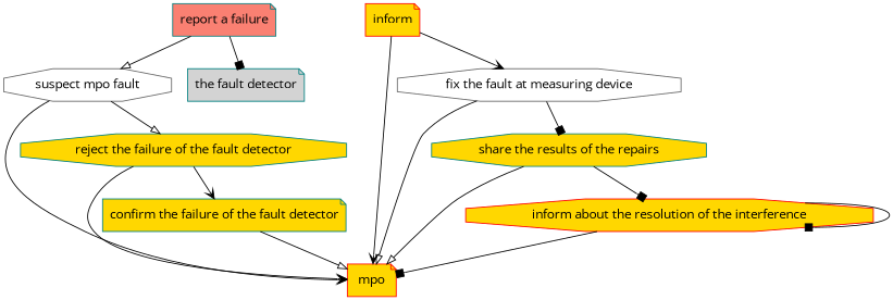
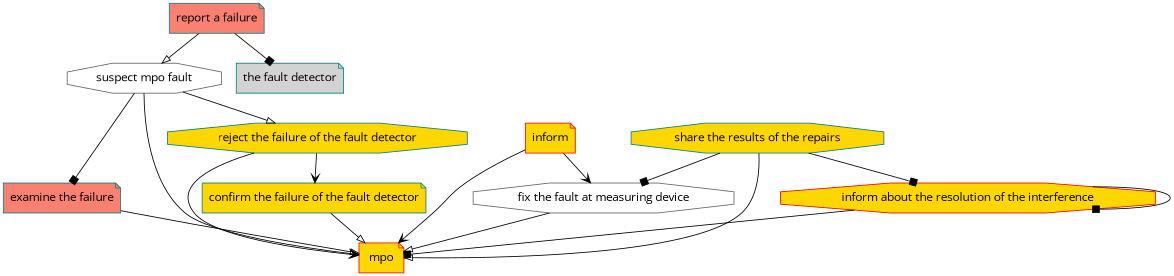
  digraph {
    fontname="Open Sans"
    node [color=teal fillcolor=gold fontname="Open Sans" shape=note style=filled]
    edge [arrowhead=onormal attrs="{'type': 'actor performer', 'label': 'actor performer'}" fontname="Open Sans"]
    "report a failure" [attrs="{'type': 'Activity', 'label': 'report a failure'}" fillcolor=salmon]
    "suspect mpo fault" [attrs="{'type': 'Activity', 'label': 'suspect mpo fault'}" color=gray40 fillcolor=white shape=octagon]
    "the fault detector" [attrs="{'type': 'Actor', 'label': 'the fault detector'}" fillcolor=lightgrey]
+   "examine the failure" [attrs="{'type': 'Activity', 'label': 'examine the failure'}" fillcolor=salmon]
    mpo [attrs="{'type': 'Actor', 'label': 'mpo'}" color=red]
    "reject the failure of the fault detector" [attrs="{'type': 'Activity', 'label': 'reject the failure of the fault detector'}" shape=octagon]
    "confirm the failure of the fault detector" [attrs="{'type': 'Activity', 'label': 'confirm the failure of the fault detector'}"]
    inform [attrs="{'type': 'Activity', 'label': 'inform'}" color=red]
    "fix the fault at measuring device" [attrs="{'type': 'Activity', 'label': 'fix the fault at measuring device'}" color=gray40 fillcolor=white shape=octagon]
    "share the results of the repairs" [attrs="{'type': 'Activity', 'label': 'share the results of the repairs'}" shape=octagon]
    "inform about the resolution of the interference" [attrs="{'type': 'Activity', 'label': 'inform about the resolution of the interference'}" color=red shape=octagon]
    "report a failure" -> "suspect mpo fault" [attrs="{'type': 'flow', 'label': 'flow'}"]
    "report a failure" -> "the fault detector" [arrowhead=box]
+   "suspect mpo fault" -> "examine the failure" [arrowhead=box attrs="{'type': 'flow', 'label': 'flow'}"]
    "suspect mpo fault" -> mpo [arrowhead=vee]
    "suspect mpo fault" -> "reject the failure of the fault detector" [attrs="{'type': 'flow', 'label': 'flow'}"]
+   "examine the failure" -> mpo
    "reject the failure of the fault detector" -> mpo [arrowhead=vee]
    "reject the failure of the fault detector" -> "confirm the failure of the fault detector" [arrowhead=vee attrs="{'type': 'flow', 'label': 'flow'}"]
    "confirm the failure of the fault detector" -> mpo
    inform -> mpo [arrowhead=vee]
    inform -> "fix the fault at measuring device" [arrowhead=vee attrs="{'type': 'flow', 'label': 'flow'}"]
    "fix the fault at measuring device" -> mpo
-   "fix the fault at measuring device" -> "share the results of the repairs" [arrowhead=box attrs="{'type': 'flow', 'label': 'flow'}"]
+   "share the results of the repairs" -> "fix the fault at measuring device" [arrowhead=box attrs="{'type': 'flow', 'label': 'flow'}"]
    "share the results of the repairs" -> mpo
    "share the results of the repairs" -> "inform about the resolution of the interference" [arrowhead=box attrs="{'type': 'flow', 'label': 'flow'}"]
    "inform about the resolution of the interference" -> mpo [arrowhead=box]
    "inform about the resolution of the interference" -> "inform about the resolution of the interference" [arrowhead=box attrs="{'type': 'flow', 'label': 'flow'}"]
  }
